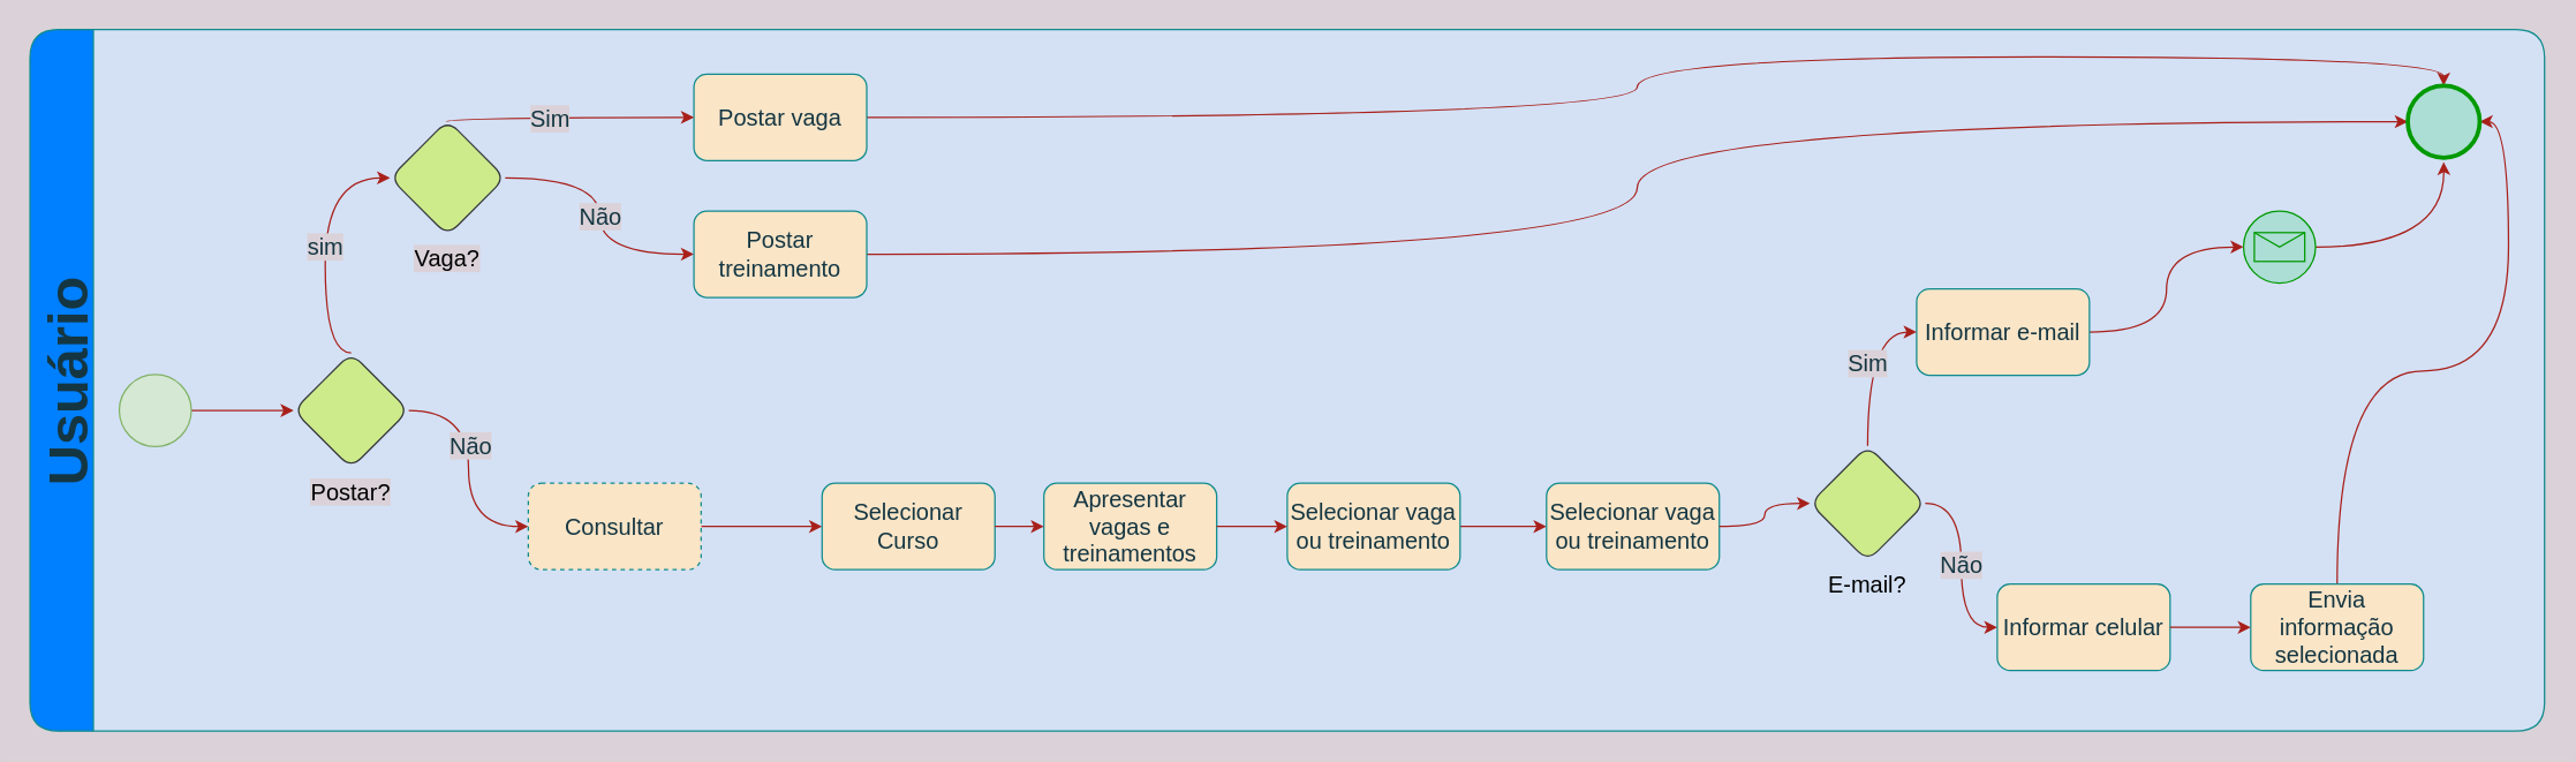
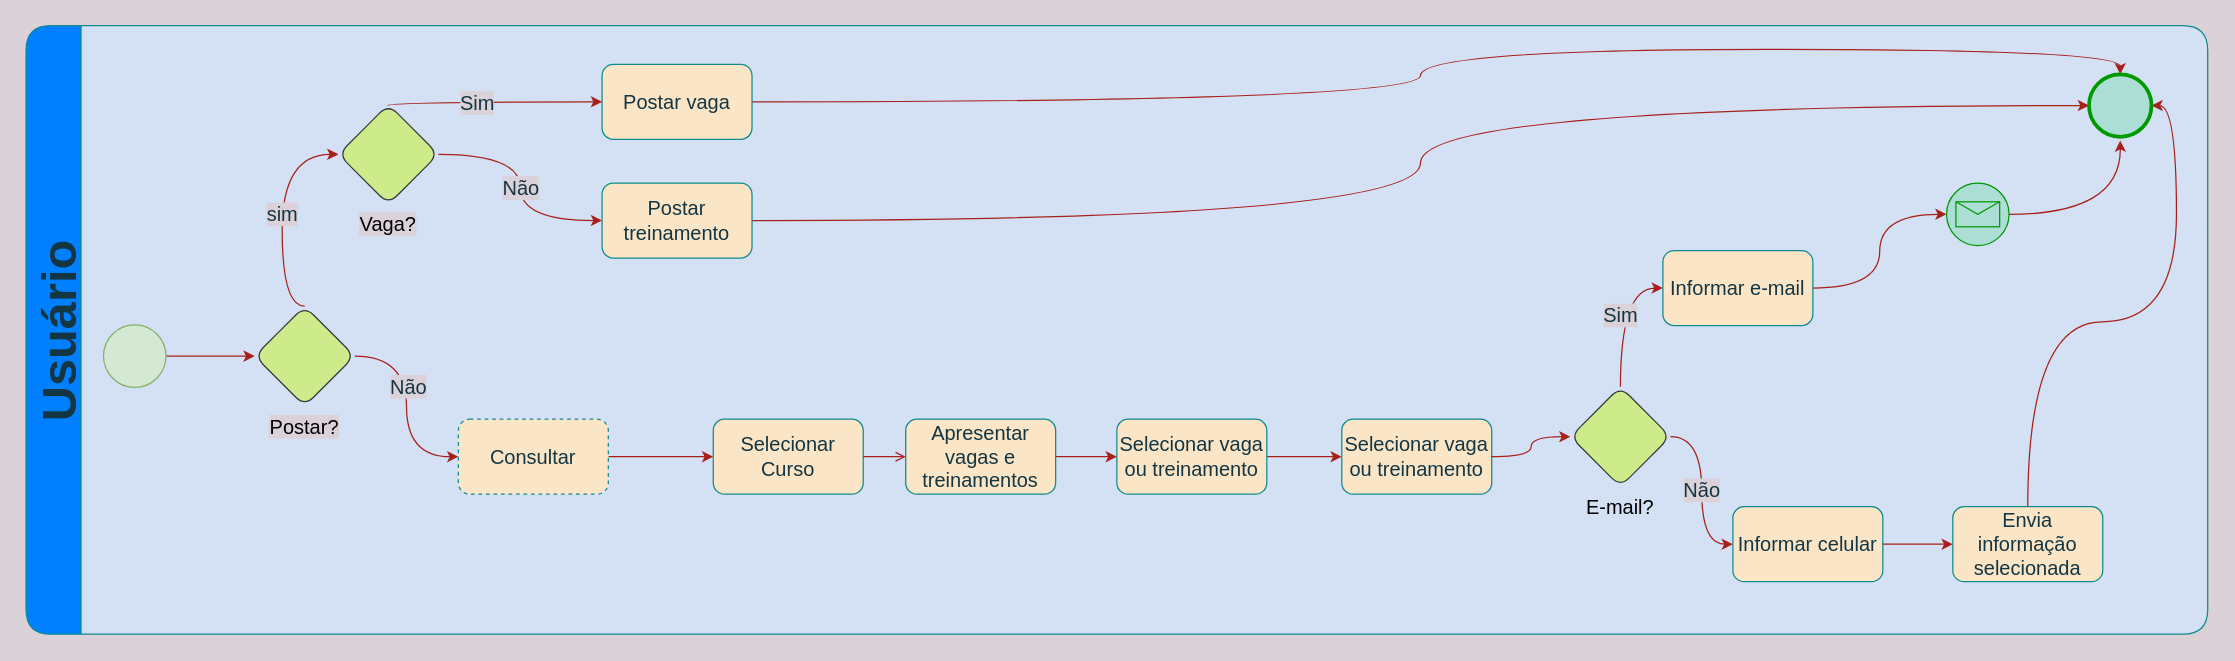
  <mxCell id="0" />
  <mxCell id="1" parent="0" />
  <mxCell id="2" value="Usuário" style="swimlane;startSize=44;horizontal=0;fillColor=#007FFF;strokeColor=#0F8B8D;swimlaneFillColor=#D4E1F5;swimlaneLine=1;labelPosition=center;verticalLabelPosition=middle;align=center;verticalAlign=middle;fontColor=#143642;fontSize=39;rounded=1;shadow=0;glass=0;sketch=0;" vertex="1" parent="1"><mxGeometry x="20" y="20" width="1746" height="487" as="geometry" /></mxCell>
  <mxCell id="3" value="" style="edgeStyle=orthogonalEdgeStyle;rounded=1;orthogonalLoop=1;jettySize=auto;html=1;labelBackgroundColor=#DAD2D8;strokeColor=#A8201A;fontColor=#143642;curved=1;" edge="1" parent="2" source="4" target="10"><mxGeometry relative="1" as="geometry" /></mxCell>
  <mxCell id="4" value="" style="points=[[0.145,0.145,0],[0.5,0,0],[0.855,0.145,0],[1,0.5,0],[0.855,0.855,0],[0.5,1,0],[0.145,0.855,0],[0,0.5,0]];shape=mxgraph.bpmn.event;html=1;verticalLabelPosition=bottom;labelBackgroundColor=#DAD2D8;verticalAlign=top;align=center;perimeter=ellipsePerimeter;outlineConnect=0;aspect=fixed;outline=standard;symbol=general;fillColor=#d5e8d4;strokeColor=#82b366;rounded=1;" vertex="1" parent="2"><mxGeometry x="62" y="239.5" width="50" height="50" as="geometry" /></mxCell>
  <mxCell id="5" style="edgeStyle=orthogonalEdgeStyle;curved=1;rounded=0;sketch=0;orthogonalLoop=1;jettySize=auto;html=1;entryX=0.5;entryY=0;entryDx=0;entryDy=0;entryPerimeter=0;shadow=0;labelBackgroundColor=#DAD2D8;strokeColor=#A8201A;strokeWidth=1;fontSize=16;fontColor=#143642;fillColor=#FAE5C7;" edge="1" parent="2" source="6" target="38"><mxGeometry relative="1" as="geometry" /></mxCell>
  <mxCell id="6" value="Postar vaga" style="whiteSpace=wrap;html=1;fillColor=#FAE5C7;strokeColor=#0F8B8D;fontSize=16;rounded=1;fontColor=#143642;" vertex="1" parent="2"><mxGeometry x="461" y="31" width="120" height="60" as="geometry" /></mxCell>
  <mxCell id="7" value="sim" style="edgeStyle=orthogonalEdgeStyle;rounded=1;orthogonalLoop=1;jettySize=auto;html=1;exitX=0.5;exitY=0;exitDx=0;exitDy=0;entryX=0;entryY=0.5;entryDx=0;entryDy=0;fontSize=16;labelBackgroundColor=#DAD2D8;strokeColor=#A8201A;fontColor=#143642;curved=1;" edge="1" parent="2" source="10" target="14"><mxGeometry relative="1" as="geometry"><Array as="points"><mxPoint x="205" y="103" /></Array></mxGeometry></mxCell>
  <mxCell id="8" style="edgeStyle=orthogonalEdgeStyle;rounded=0;orthogonalLoop=1;jettySize=auto;html=1;entryX=0;entryY=0.5;entryDx=0;entryDy=0;labelBackgroundColor=#DAD2D8;strokeColor=#A8201A;strokeWidth=1;fontSize=16;fontColor=#143642;fillColor=#FAE5C7;sketch=0;shadow=0;curved=1;" edge="1" parent="2" source="10" target="18"><mxGeometry relative="1" as="geometry" /></mxCell>
  <mxCell id="9" value="Não" style="edgeLabel;html=1;align=center;verticalAlign=middle;resizable=0;points=[];fontSize=16;fontColor=#143642;labelBackgroundColor=#DAD2D8;" vertex="1" connectable="0" parent="8"><mxGeometry x="-0.206" y="1" relative="1" as="geometry"><mxPoint as="offset" /></mxGeometry></mxCell>
  <mxCell id="10" value="Postar?" style="rhombus;whiteSpace=wrap;html=1;verticalAlign=top;fillColor=#cdeb8b;strokeColor=#36393d;labelBackgroundColor=#DAD2D8;labelPosition=center;verticalLabelPosition=bottom;align=center;fontSize=16;rounded=1;" vertex="1" parent="2"><mxGeometry x="183" y="224.5" width="80" height="80" as="geometry" /></mxCell>
  <mxCell id="11" value="Não" style="edgeStyle=orthogonalEdgeStyle;rounded=1;orthogonalLoop=1;jettySize=auto;html=1;entryX=0;entryY=0.5;entryDx=0;entryDy=0;fontColor=#143642;fontSize=16;labelBackgroundColor=#DAD2D8;strokeColor=#A8201A;curved=1;" edge="1" parent="2" source="14" target="16"><mxGeometry relative="1" as="geometry" /></mxCell>
  <mxCell id="12" style="edgeStyle=orthogonalEdgeStyle;rounded=1;orthogonalLoop=1;jettySize=auto;html=1;entryX=0;entryY=0.5;entryDx=0;entryDy=0;fontSize=16;fontColor=#143642;labelBackgroundColor=#DAD2D8;strokeColor=#A8201A;curved=1;" edge="1" parent="2" source="14" target="6"><mxGeometry relative="1" as="geometry"><Array as="points"><mxPoint x="289" y="61" /></Array></mxGeometry></mxCell>
  <mxCell id="13" value="Sim" style="edgeLabel;html=1;align=center;verticalAlign=middle;resizable=0;points=[];fontSize=16;fontColor=#143642;rounded=1;labelBackgroundColor=#DAD2D8;" vertex="1" connectable="0" parent="12"><mxGeometry x="-0.157" relative="1" as="geometry"><mxPoint as="offset" /></mxGeometry></mxCell>
  <mxCell id="14" value="Vaga?" style="rhombus;whiteSpace=wrap;html=1;verticalAlign=top;fillColor=#cdeb8b;strokeColor=#36393d;labelBackgroundColor=#DAD2D8;labelPosition=center;verticalLabelPosition=bottom;align=center;fontSize=16;rounded=1;" vertex="1" parent="2"><mxGeometry x="250" y="63" width="80" height="80" as="geometry" /></mxCell>
  <mxCell id="15" style="edgeStyle=orthogonalEdgeStyle;curved=1;rounded=0;sketch=0;orthogonalLoop=1;jettySize=auto;html=1;entryX=0;entryY=0.5;entryDx=0;entryDy=0;entryPerimeter=0;shadow=0;labelBackgroundColor=#DAD2D8;strokeColor=#A8201A;strokeWidth=1;fontSize=16;fontColor=#143642;fillColor=#FAE5C7;" edge="1" parent="2" source="16" target="38"><mxGeometry relative="1" as="geometry" /></mxCell>
  <mxCell id="16" value="Postar treinamento" style="whiteSpace=wrap;html=1;fillColor=#FAE5C7;strokeColor=#0F8B8D;fontSize=16;rounded=1;fontColor=#143642;" vertex="1" parent="2"><mxGeometry x="461" y="126" width="120" height="60" as="geometry" /></mxCell>
  <mxCell id="17" value="" style="edgeStyle=orthogonalEdgeStyle;rounded=1;orthogonalLoop=1;jettySize=auto;html=1;fontColor=#143642;labelBackgroundColor=#DAD2D8;strokeColor=#A8201A;curved=1;" edge="1" parent="2" source="18" target="19"><mxGeometry relative="1" as="geometry" /></mxCell>
  <mxCell id="18" value="Consultar" style="whiteSpace=wrap;html=1;fillColor=#FAE5C7;strokeColor=#0F8B8D;fontSize=16;rounded=1;fontColor=#143642;dashed=1;" vertex="1" parent="2"><mxGeometry x="346" y="315" width="120" height="60" as="geometry" /></mxCell>
  <mxCell id="19" value="Selecionar&lt;br style=&quot;font-size: 16px;&quot;&gt;Curso" style="whiteSpace=wrap;html=1;fillColor=#FAE5C7;strokeColor=#0F8B8D;fontSize=16;rounded=1;fontColor=#143642;" vertex="1" parent="2"><mxGeometry x="550" y="315" width="120" height="60" as="geometry" /></mxCell>
  <mxCell id="20" value="Apresentar vagas e treinamentos" style="whiteSpace=wrap;html=1;fontSize=16;fillColor=#FAE5C7;strokeColor=#0F8B8D;rounded=1;fontColor=#143642;" vertex="1" parent="2"><mxGeometry x="704" y="315" width="120" height="60" as="geometry" /></mxCell>
- <mxCell id="21" value="" style="edgeStyle=orthogonalEdgeStyle;rounded=1;orthogonalLoop=1;jettySize=auto;html=1;fontSize=16;fontColor=#143642;labelBackgroundColor=#DAD2D8;strokeColor=#A8201A;curved=1;" edge="1" parent="2" source="19" target="20"><mxGeometry relative="1" as="geometry" /></mxCell>
+ <mxCell id="21" value="" style="edgeStyle=orthogonalEdgeStyle;rounded=1;orthogonalLoop=1;jettySize=auto;html=1;fontSize=16;fontColor=#143642;labelBackgroundColor=#DAD2D8;strokeColor=#A8201A;curved=1;endArrow=open;" edge="1" parent="2" source="19" target="20"><mxGeometry relative="1" as="geometry" /></mxCell>
  <mxCell id="22" value="" style="edgeStyle=orthogonalEdgeStyle;rounded=1;orthogonalLoop=1;jettySize=auto;html=1;fontSize=16;fontColor=#143642;labelBackgroundColor=#DAD2D8;strokeColor=#A8201A;curved=1;" edge="1" parent="2" source="23" target="25"><mxGeometry relative="1" as="geometry" /></mxCell>
  <mxCell id="23" value="Selecionar vaga ou treinamento" style="whiteSpace=wrap;html=1;fontSize=16;fillColor=#FAE5C7;strokeColor=#0F8B8D;rounded=1;fontColor=#143642;" vertex="1" parent="2"><mxGeometry x="873" y="315" width="120" height="60" as="geometry" /></mxCell>
  <mxCell id="24" value="" style="edgeStyle=orthogonalEdgeStyle;rounded=1;orthogonalLoop=1;jettySize=auto;html=1;fontSize=16;fontColor=#143642;labelBackgroundColor=#DAD2D8;strokeColor=#A8201A;curved=1;" edge="1" parent="2" source="20" target="23"><mxGeometry relative="1" as="geometry" /></mxCell>
  <mxCell id="25" value="Selecionar vaga ou treinamento" style="whiteSpace=wrap;html=1;fontSize=16;fillColor=#FAE5C7;strokeColor=#0F8B8D;rounded=1;fontColor=#143642;" vertex="1" parent="2"><mxGeometry x="1053" y="315" width="120" height="60" as="geometry" /></mxCell>
  <mxCell id="26" value="Não" style="edgeStyle=orthogonalEdgeStyle;rounded=0;orthogonalLoop=1;jettySize=auto;html=1;entryX=0;entryY=0.5;entryDx=0;entryDy=0;labelBackgroundColor=#DAD2D8;strokeColor=#A8201A;strokeWidth=1;fontSize=16;fontColor=#143642;fillColor=#FAE5C7;curved=1;" edge="1" parent="2" source="27" target="34"><mxGeometry relative="1" as="geometry" /></mxCell>
  <mxCell id="27" value="E-mail?" style="rhombus;whiteSpace=wrap;html=1;fontSize=16;fillColor=#cdeb8b;strokeColor=#36393d;labelPosition=center;verticalLabelPosition=bottom;align=center;verticalAlign=top;rounded=1;" vertex="1" parent="2"><mxGeometry x="1236" y="289" width="80" height="80" as="geometry" /></mxCell>
  <mxCell id="28" value="" style="edgeStyle=orthogonalEdgeStyle;rounded=1;orthogonalLoop=1;jettySize=auto;html=1;fontSize=16;fontColor=#143642;labelBackgroundColor=#DAD2D8;strokeColor=#A8201A;curved=1;" edge="1" parent="2" source="25" target="27"><mxGeometry relative="1" as="geometry" /></mxCell>
  <mxCell id="29" style="edgeStyle=orthogonalEdgeStyle;rounded=0;orthogonalLoop=1;jettySize=auto;html=1;entryX=0;entryY=0.5;entryDx=0;entryDy=0;entryPerimeter=0;strokeColor=#A8201A;fontColor=#143642;fillColor=#FAE5C7;curved=1;" edge="1" parent="2" source="30" target="33"><mxGeometry relative="1" as="geometry" /></mxCell>
  <mxCell id="30" value="Informar e-mail" style="whiteSpace=wrap;html=1;fontSize=16;verticalAlign=middle;fillColor=#FAE5C7;strokeColor=#0F8B8D;rounded=1;fontColor=#143642;labelPosition=center;verticalLabelPosition=middle;align=center;" vertex="1" parent="2"><mxGeometry x="1310" y="180" width="120" height="60" as="geometry" /></mxCell>
  <mxCell id="31" value="Sim" style="edgeStyle=orthogonalEdgeStyle;rounded=1;orthogonalLoop=1;jettySize=auto;html=1;fontSize=16;fontColor=#143642;entryX=0;entryY=0.5;entryDx=0;entryDy=0;labelBackgroundColor=#DAD2D8;strokeColor=#A8201A;curved=1;" edge="1" parent="2" source="27" target="30"><mxGeometry relative="1" as="geometry" /></mxCell>
  <mxCell id="32" style="edgeStyle=orthogonalEdgeStyle;curved=1;rounded=0;sketch=0;orthogonalLoop=1;jettySize=auto;html=1;shadow=0;labelBackgroundColor=#DAD2D8;strokeColor=#A8201A;strokeWidth=1;fontSize=16;fontColor=#143642;fillColor=#FAE5C7;" edge="1" parent="2" source="33"><mxGeometry relative="1" as="geometry"><mxPoint x="1676" y="92" as="targetPoint" /></mxGeometry></mxCell>
  <mxCell id="33" value="" style="points=[[0.145,0.145,0],[0.5,0,0],[0.855,0.145,0],[1,0.5,0],[0.855,0.855,0],[0.5,1,0],[0.145,0.855,0],[0,0.5,0]];shape=mxgraph.bpmn.event;html=1;verticalLabelPosition=bottom;labelBackgroundColor=#ffffff;verticalAlign=top;align=center;perimeter=ellipsePerimeter;outlineConnect=0;aspect=fixed;outline=standard;symbol=message;strokeColor=#009900;fillColor=#ACDED5;" vertex="1" parent="2"><mxGeometry x="1537" y="126" width="50" height="50" as="geometry" /></mxCell>
  <mxCell id="34" value="Informar celular" style="whiteSpace=wrap;html=1;fontSize=16;verticalAlign=middle;fillColor=#FAE5C7;strokeColor=#0F8B8D;rounded=1;fontColor=#143642;labelPosition=center;verticalLabelPosition=middle;align=center;" vertex="1" parent="2"><mxGeometry x="1366" y="385" width="120" height="60" as="geometry" /></mxCell>
  <mxCell id="35" style="edgeStyle=orthogonalEdgeStyle;curved=1;rounded=0;sketch=0;orthogonalLoop=1;jettySize=auto;html=1;entryX=1;entryY=0.5;entryDx=0;entryDy=0;entryPerimeter=0;shadow=0;labelBackgroundColor=#DAD2D8;strokeColor=#A8201A;strokeWidth=1;fontSize=16;fontColor=#143642;fillColor=#FAE5C7;" edge="1" parent="2" source="36" target="38"><mxGeometry relative="1" as="geometry" /></mxCell>
  <mxCell id="36" value="Envia informação selecionada" style="whiteSpace=wrap;html=1;fontSize=16;verticalAlign=middle;fillColor=#FAE5C7;strokeColor=#0F8B8D;rounded=1;fontColor=#143642;labelPosition=center;verticalLabelPosition=middle;align=center;" vertex="1" parent="2"><mxGeometry x="1542" y="385" width="120" height="60" as="geometry" /></mxCell>
  <mxCell id="37" value="" style="edgeStyle=orthogonalEdgeStyle;curved=1;rounded=0;sketch=0;orthogonalLoop=1;jettySize=auto;html=1;shadow=0;labelBackgroundColor=#DAD2D8;strokeColor=#A8201A;strokeWidth=1;fontSize=16;fontColor=#143642;fillColor=#FAE5C7;" edge="1" parent="2" source="34" target="36"><mxGeometry relative="1" as="geometry" /></mxCell>
  <mxCell id="38" value="" style="points=[[0.145,0.145,0],[0.5,0,0],[0.855,0.145,0],[1,0.5,0],[0.855,0.855,0],[0.5,1,0],[0.145,0.855,0],[0,0.5,0]];shape=mxgraph.bpmn.event;html=1;verticalLabelPosition=bottom;labelBackgroundColor=#ffffff;verticalAlign=top;align=center;perimeter=ellipsePerimeter;outlineConnect=0;aspect=fixed;outline=end;symbol=terminate2;shadow=0;glass=0;sketch=0;strokeColor=#009900;fontSize=16;fontColor=#143642;fillColor=#ACDED5;" vertex="1" parent="2"><mxGeometry x="1651" y="39" width="50" height="50" as="geometry" /></mxCell>
